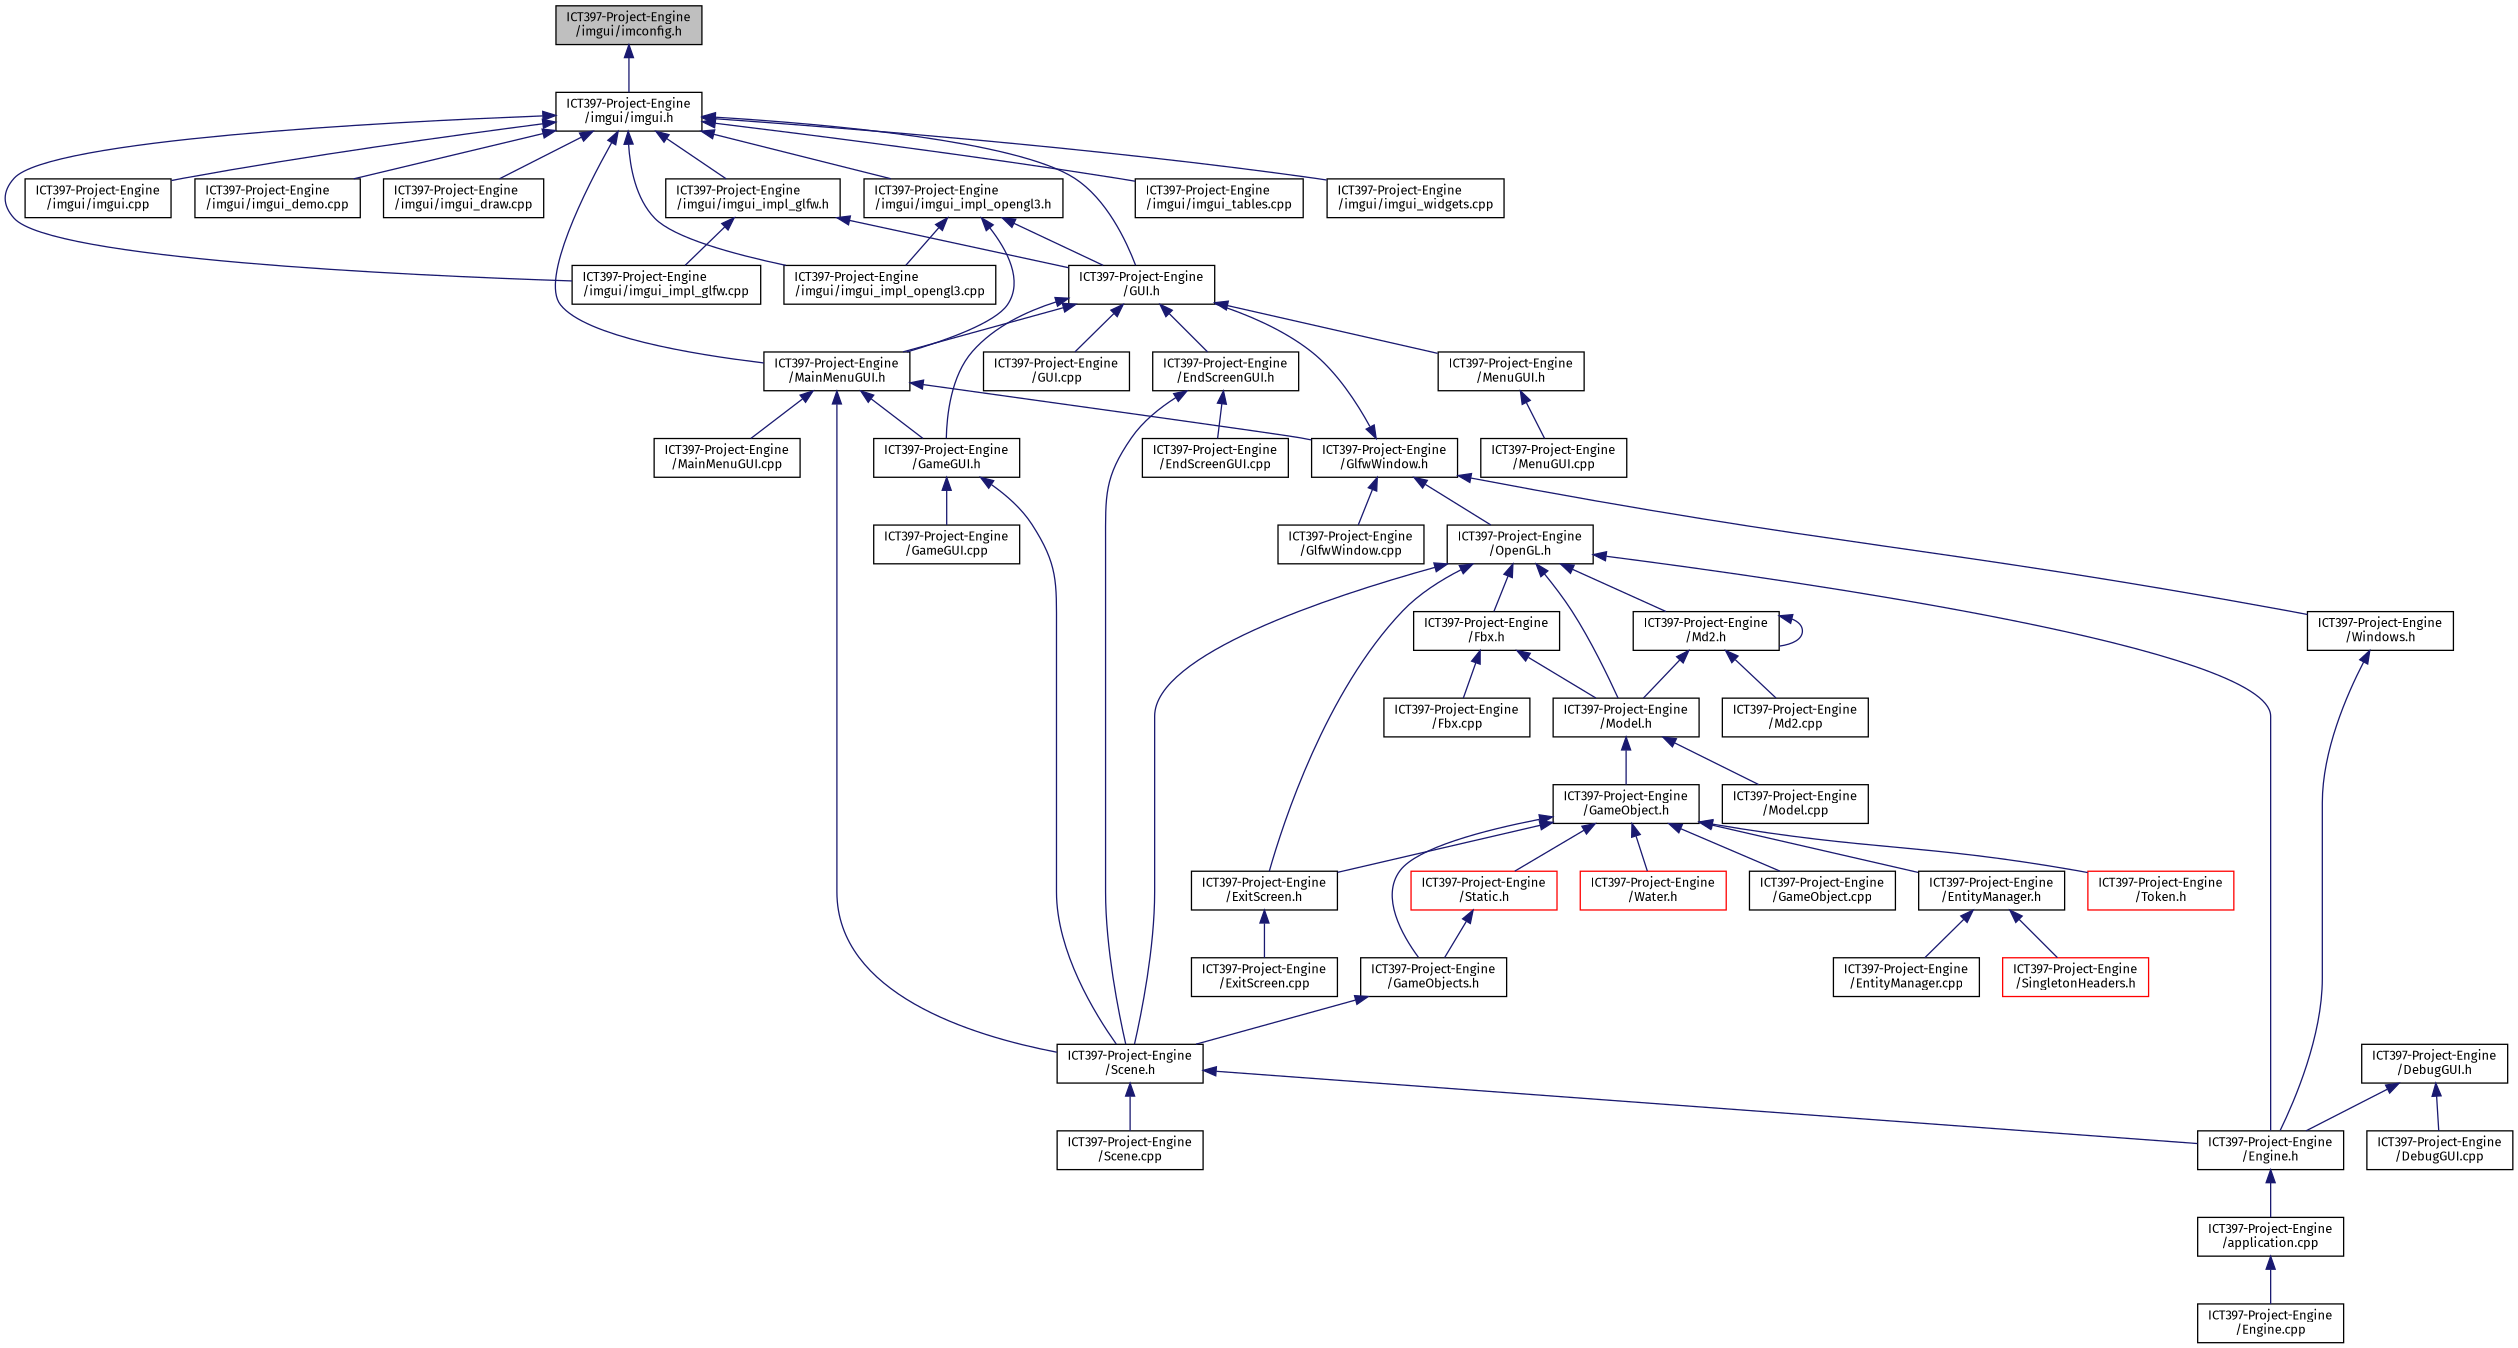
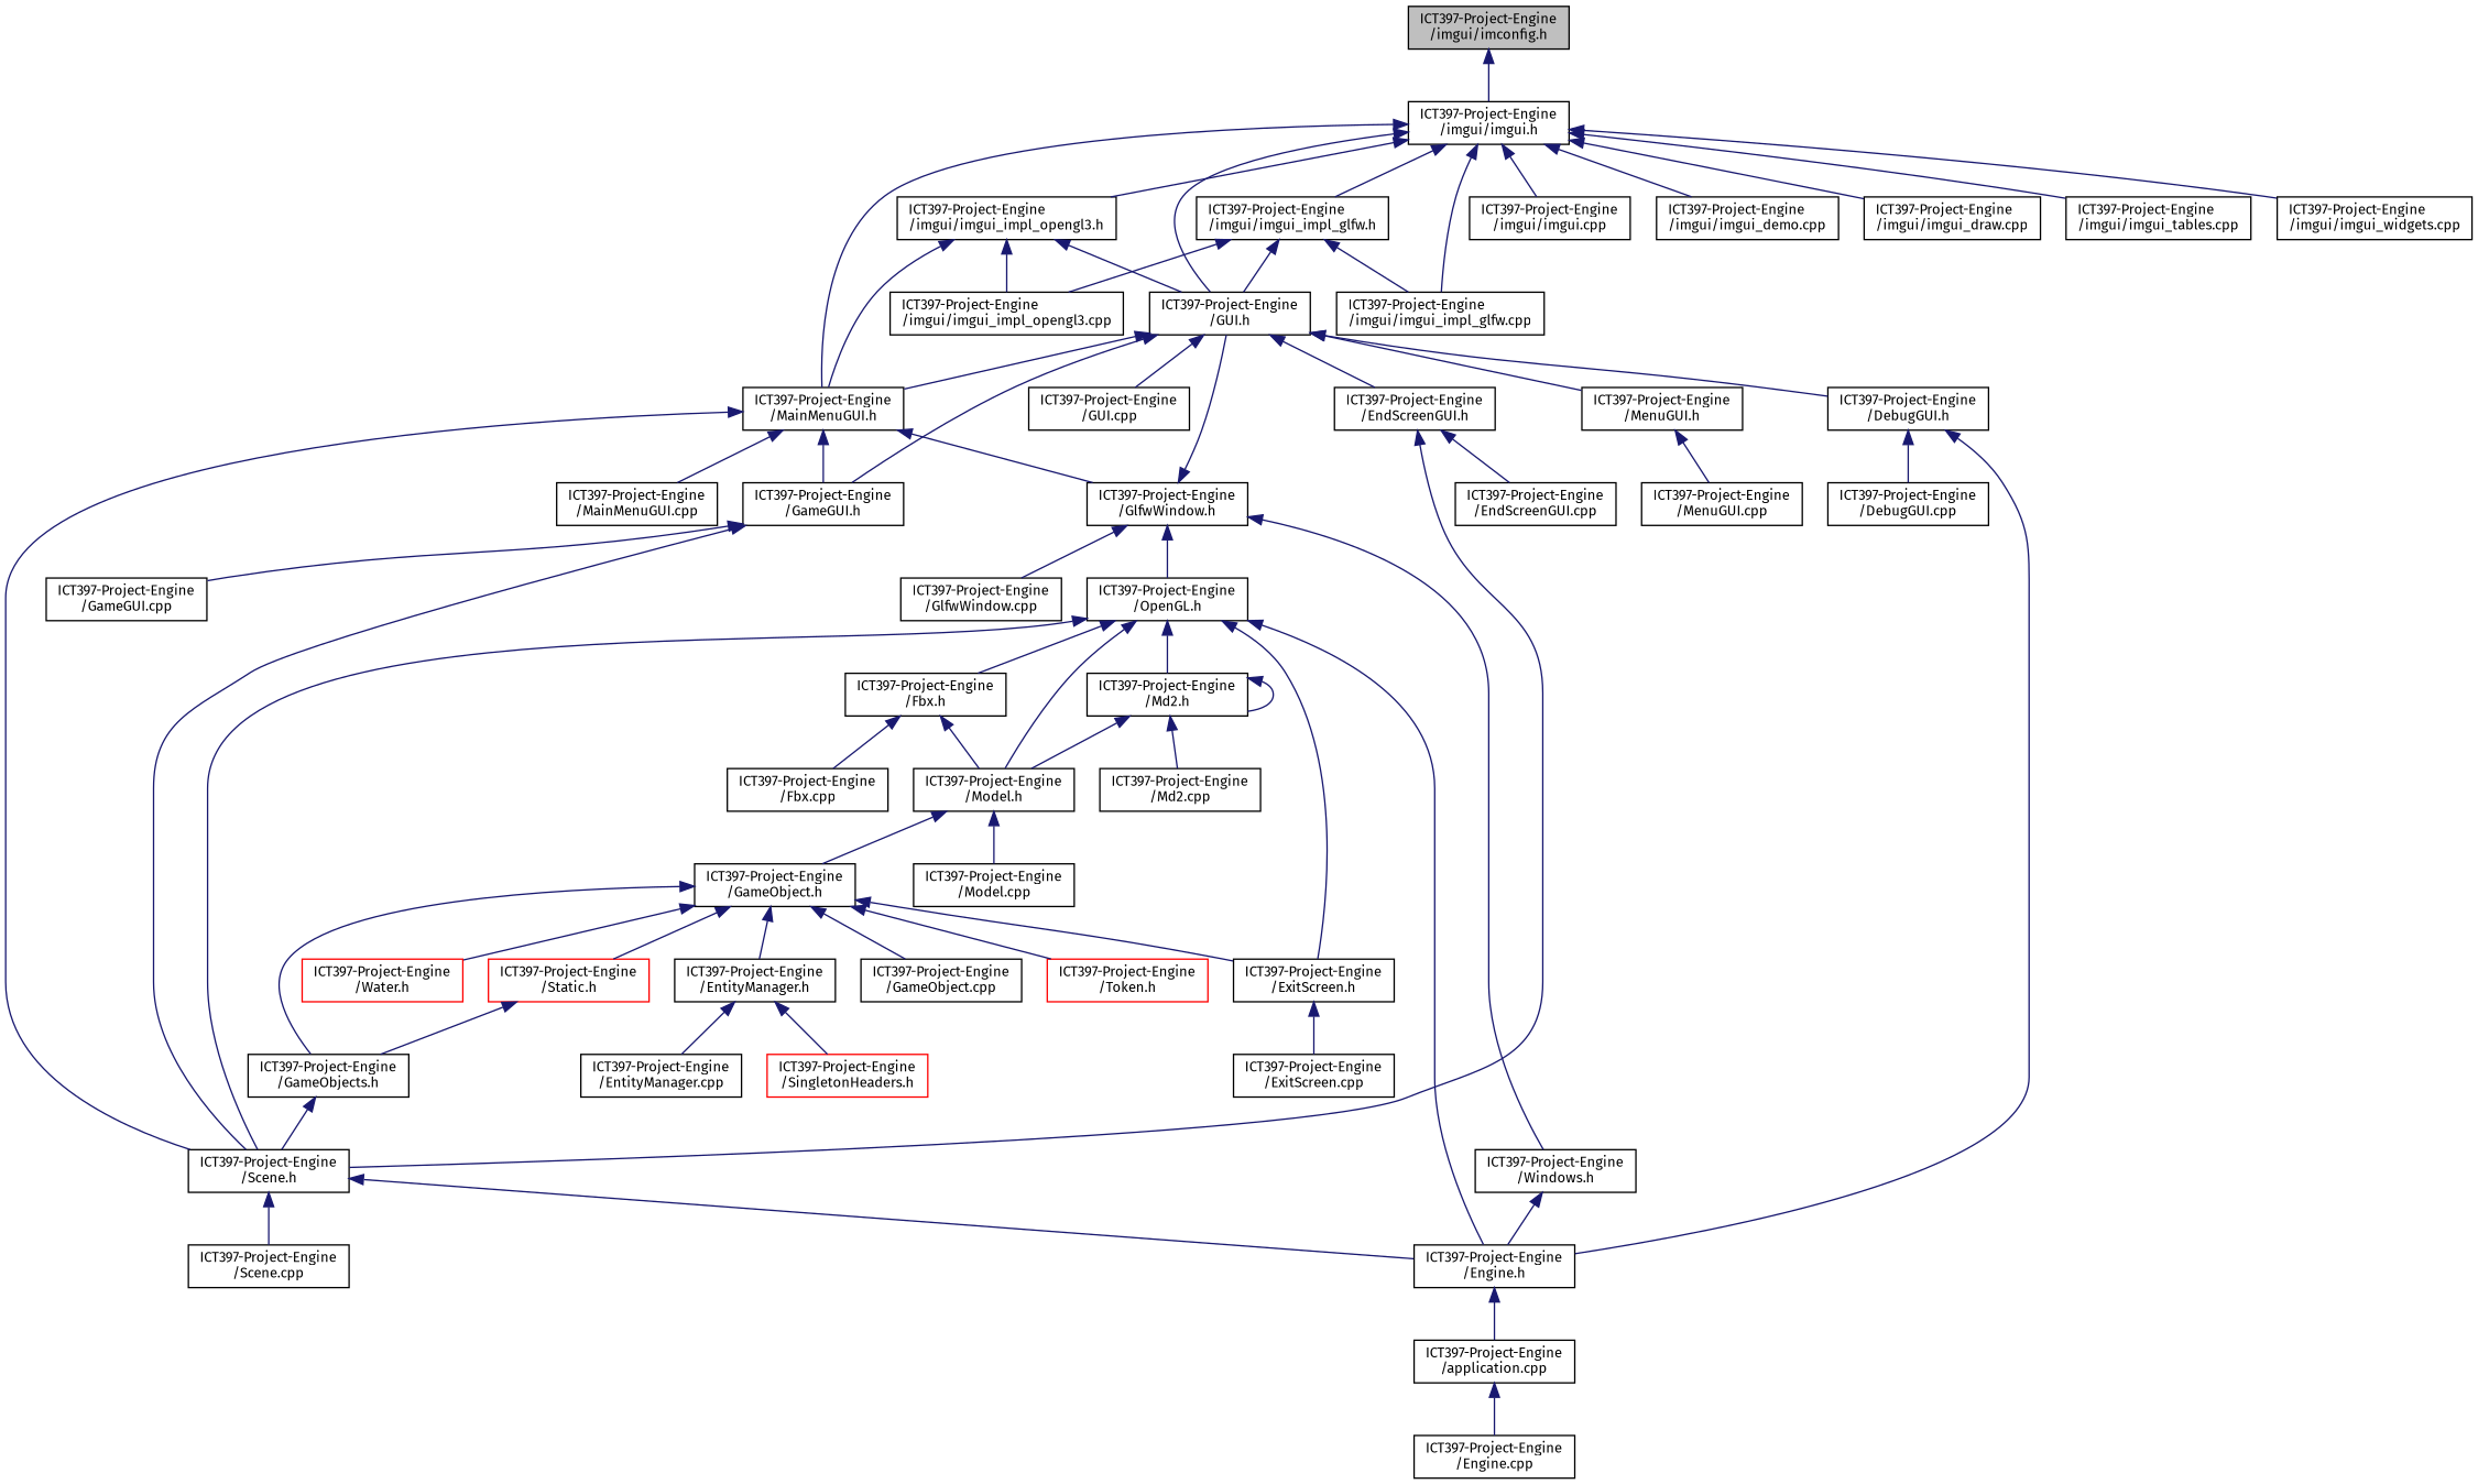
  digraph {
    fontname="Fira Sans"
    node [color=black fillcolor=white fontname="Fira Sans" fontsize=10 shape=record style=filled]
    edge [color=midnightblue dir=back fontname="Fira Sans" fontsize=10 labelfontname=Helvetica labelfontsize=10 style=solid]
    n1 [fillcolor=grey75 fontcolor=black height=0.2 label="ICT397-Project-Engine\l/imgui/imconfig.h" width=0.4]
    n2 [height=0.2 label="ICT397-Project-Engine\l/imgui/imgui.h" width=0.4]
    n3 [height=0.2 label="ICT397-Project-Engine\l/GUI.h" width=0.4]
    n4 [height=0.2 label="ICT397-Project-Engine\l/imgui/imgui.cpp" width=0.4]
    n5 [height=0.2 label="ICT397-Project-Engine\l/imgui/imgui_demo.cpp" width=0.4]
    n6 [height=0.2 label="ICT397-Project-Engine\l/imgui/imgui_draw.cpp" width=0.4]
    n7 [height=0.2 label="ICT397-Project-Engine\l/imgui/imgui_impl_glfw.cpp" width=0.4]
    n8 [height=0.2 label="ICT397-Project-Engine\l/imgui/imgui_impl_glfw.h" width=0.4]
    n9 [height=0.2 label="ICT397-Project-Engine\l/MainMenuGUI.h" width=0.4]
    n10 [height=0.2 label="ICT397-Project-Engine\l/imgui/imgui_impl_opengl3.cpp" width=0.4]
    n11 [height=0.2 label="ICT397-Project-Engine\l/imgui/imgui_impl_opengl3.h" width=0.4]
    n12 [height=0.2 label="ICT397-Project-Engine\l/imgui/imgui_tables.cpp" width=0.4]
    n13 [height=0.2 label="ICT397-Project-Engine\l/imgui/imgui_widgets.cpp" width=0.4]
    n14 [height=0.2 label="ICT397-Project-Engine\l/DebugGUI.h" width=0.4]
    n15 [height=0.2 label="ICT397-Project-Engine\l/EndScreenGUI.h" width=0.4]
    n16 [height=0.2 label="ICT397-Project-Engine\l/GameGUI.h" width=0.4]
    n17 [height=0.2 label="ICT397-Project-Engine\l/GUI.cpp" width=0.4]
    n18 [height=0.2 label="ICT397-Project-Engine\l/MenuGUI.h" width=0.4]
    n19 [height=0.2 label="ICT397-Project-Engine\l/Scene.h" width=0.4]
    n20 [height=0.2 label="ICT397-Project-Engine\l/GlfwWindow.h" width=0.4]
    n21 [height=0.2 label="ICT397-Project-Engine\l/MainMenuGUI.cpp" width=0.4]
    n22 [height=0.2 label="ICT397-Project-Engine\l/DebugGUI.cpp" width=0.4]
    n23 [height=0.2 label="ICT397-Project-Engine\l/Engine.h" width=0.4]
    n24 [height=0.2 label="ICT397-Project-Engine\l/EndScreenGUI.cpp" width=0.4]
    n25 [height=0.2 label="ICT397-Project-Engine\l/GameGUI.cpp" width=0.4]
    n26 [height=0.2 label="ICT397-Project-Engine\l/MenuGUI.cpp" width=0.4]
    n27 [height=0.2 label="ICT397-Project-Engine\l/application.cpp" width=0.4]
    n28 [height=0.2 label="ICT397-Project-Engine\l/Engine.cpp" width=0.4]
    n29 [height=0.2 label="ICT397-Project-Engine\l/Scene.cpp" width=0.4]
    n30 [height=0.2 label="ICT397-Project-Engine\l/GlfwWindow.cpp" width=0.4]
    n31 [height=0.2 label="ICT397-Project-Engine\l/OpenGL.h" width=0.4]
    n32 [height=0.2 label="ICT397-Project-Engine\l/Windows.h" width=0.4]
    n33 [height=0.2 label="ICT397-Project-Engine\l/ExitScreen.h" width=0.4]
    n34 [height=0.2 label="ICT397-Project-Engine\l/Fbx.h" width=0.4]
    n35 [height=0.2 label="ICT397-Project-Engine\l/Model.h" width=0.4]
    n36 [height=0.2 label="ICT397-Project-Engine\l/Md2.h" width=0.4]
    n37 [height=0.2 label="ICT397-Project-Engine\l/ExitScreen.cpp" width=0.4]
    n38 [height=0.2 label="ICT397-Project-Engine\l/Fbx.cpp" width=0.4]
    n39 [height=0.2 label="ICT397-Project-Engine\l/GameObject.h" width=0.4]
    n40 [height=0.2 label="ICT397-Project-Engine\l/Model.cpp" width=0.4]
    n41 [height=0.2 label="ICT397-Project-Engine\l/Md2.cpp" width=0.4]
    n42 [height=0.2 label="ICT397-Project-Engine\l/EntityManager.h" width=0.4]
    n43 [height=0.2 label="ICT397-Project-Engine\l/GameObject.cpp" width=0.4]
    n44 [height=0.2 label="ICT397-Project-Engine\l/GameObjects.h" width=0.4]
    n45 [color=red height=0.2 label="ICT397-Project-Engine\l/Static.h" width=0.4]
    n46 [color=red height=0.2 label="ICT397-Project-Engine\l/Token.h" width=0.4]
    n47 [color=red height=0.2 label="ICT397-Project-Engine\l/Water.h" width=0.4]
    n48 [height=0.2 label="ICT397-Project-Engine\l/EntityManager.cpp" width=0.4]
    n49 [color=red height=0.2 label="ICT397-Project-Engine\l/SingletonHeaders.h" width=0.4]
    n1 -> n2
    n2 -> n3
    n2 -> n4
    n2 -> n5
    n2 -> n6
    n2 -> n7
    n2 -> n8
    n2 -> n9
-   n2 -> n10
+   n8 -> n10
    n2 -> n11
    n2 -> n12
    n2 -> n13
    n3 -> n9
+   n3 -> n14
    n3 -> n15
    n3 -> n16
    n3 -> n17
    n3 -> n18
    n8 -> n3
    n8 -> n7
    n9 -> n16
    n9 -> n19
    n9 -> n20
    n9 -> n21
    n11 -> n3
    n11 -> n9
    n11 -> n10
    n14 -> n22
    n14 -> n23
    n15 -> n19
    n15 -> n24
    n16 -> n19
    n16 -> n25
    n18 -> n26
    n19 -> n23
    n19 -> n29
    n20 -> n3
    n20 -> n30
    n20 -> n31
    n20 -> n32
    n23 -> n27
    n27 -> n28
    n31 -> n19
    n31 -> n23
    n31 -> n33
    n31 -> n34
    n31 -> n35
    n31 -> n36
    n32 -> n23
    n33 -> n37
    n34 -> n35
    n34 -> n38
    n35 -> n39
    n35 -> n40
    n36 -> n35
    n36 -> n36
    n36 -> n41
    n39 -> n33
    n39 -> n42
    n39 -> n43
    n39 -> n44
    n39 -> n45
    n39 -> n46
    n39 -> n47
    n42 -> n48
    n42 -> n49
    n44 -> n19
    n45 -> n44
  }
